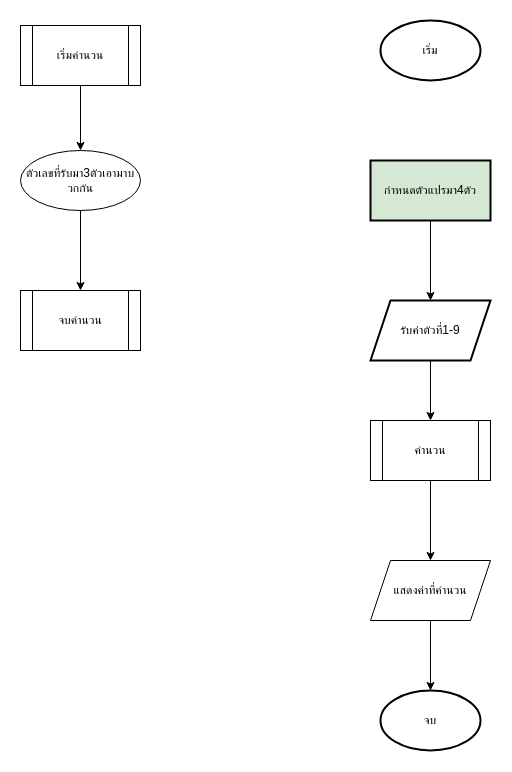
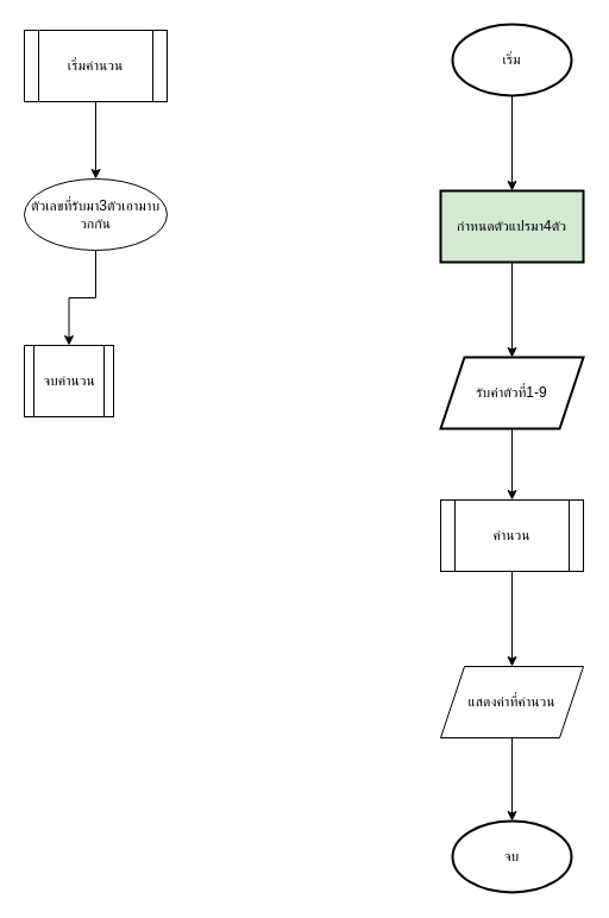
  <mxCell id="0" />
  <mxCell id="1" parent="0" />
+ <mxCell id="2" value="" style="edgeStyle=orthogonalEdgeStyle;rounded=0;orthogonalLoop=1;jettySize=auto;html=1;" edge="1" parent="1" source="3" target="5"><mxGeometry relative="1" as="geometry" /></mxCell>
  <mxCell id="3" value="เริ่ม" style="strokeWidth=2;html=1;shape=mxgraph.flowchart.start_1;whiteSpace=wrap;" vertex="1" parent="1"><mxGeometry x="380" y="20" width="100" height="60" as="geometry" /></mxCell>
  <mxCell id="4" value="" style="edgeStyle=orthogonalEdgeStyle;rounded=0;orthogonalLoop=1;jettySize=auto;html=1;" edge="1" parent="1" source="5" target="7"><mxGeometry relative="1" as="geometry" /></mxCell>
  <mxCell id="5" value="กำหนดตัวแปรมา4ตัว" style="whiteSpace=wrap;html=1;strokeWidth=2;fillColor=#d5e8d4;" vertex="1" parent="1"><mxGeometry x="370" y="160" width="120" height="60" as="geometry" /></mxCell>
  <mxCell id="6" value="" style="edgeStyle=orthogonalEdgeStyle;rounded=0;orthogonalLoop=1;jettySize=auto;html=1;" edge="1" parent="1" source="7" target="9"><mxGeometry relative="1" as="geometry" /></mxCell>
  <mxCell id="7" value="รับค่าตัวที่1-9" style="shape=parallelogram;perimeter=parallelogramPerimeter;whiteSpace=wrap;html=1;fixedSize=1;strokeWidth=2;" vertex="1" parent="1"><mxGeometry x="370" y="300" width="120" height="60" as="geometry" /></mxCell>
  <mxCell id="8" value="" style="edgeStyle=orthogonalEdgeStyle;rounded=0;orthogonalLoop=1;jettySize=auto;html=1;" edge="1" parent="1" source="9" target="16"><mxGeometry relative="1" as="geometry" /></mxCell>
  <mxCell id="9" value="คำนวน" style="shape=process;whiteSpace=wrap;html=1;backgroundOutline=1;" vertex="1" parent="1"><mxGeometry x="370" y="420" width="120" height="60" as="geometry" /></mxCell>
  <mxCell id="10" value="" style="edgeStyle=orthogonalEdgeStyle;rounded=0;orthogonalLoop=1;jettySize=auto;html=1;" edge="1" parent="1" source="11" target="13"><mxGeometry relative="1" as="geometry" /></mxCell>
  <mxCell id="11" value="เริ่มคำนวน" style="shape=process;whiteSpace=wrap;html=1;backgroundOutline=1;" vertex="1" parent="1"><mxGeometry x="20" y="25" width="120" height="60" as="geometry" /></mxCell>
  <mxCell id="12" value="" style="edgeStyle=orthogonalEdgeStyle;rounded=0;orthogonalLoop=1;jettySize=auto;html=1;" edge="1" parent="1" source="13" target="14"><mxGeometry relative="1" as="geometry" /></mxCell>
  <mxCell id="13" value="ตัวเลขที่รับมา3ตัวเอามาบวกกัน" style="ellipse;whiteSpace=wrap;html=1;" vertex="1" parent="1"><mxGeometry x="20" y="150" width="120" height="60" as="geometry" /></mxCell>
- <mxCell id="14" value="จบคำนวน" style="shape=process;whiteSpace=wrap;html=1;backgroundOutline=1;" vertex="1" parent="1"><mxGeometry x="20" y="290" width="120" height="60" as="geometry" /></mxCell>
+ <mxCell id="14" value="จบคำนวน" style="shape=process;whiteSpace=wrap;html=1;backgroundOutline=1;" vertex="1" parent="1"><mxGeometry x="20" y="290" width="75" height="60" as="geometry" /></mxCell>
  <mxCell id="15" value="" style="edgeStyle=orthogonalEdgeStyle;rounded=0;orthogonalLoop=1;jettySize=auto;html=1;" edge="1" parent="1" source="16" target="17"><mxGeometry relative="1" as="geometry" /></mxCell>
  <mxCell id="16" value="แสดงค่าที่คำนวน" style="shape=parallelogram;perimeter=parallelogramPerimeter;whiteSpace=wrap;html=1;fixedSize=1;" vertex="1" parent="1"><mxGeometry x="370" y="560" width="120" height="60" as="geometry" /></mxCell>
  <mxCell id="17" value="จบ" style="strokeWidth=2;html=1;shape=mxgraph.flowchart.start_1;whiteSpace=wrap;" vertex="1" parent="1"><mxGeometry x="380" y="690" width="100" height="60" as="geometry" /></mxCell>
